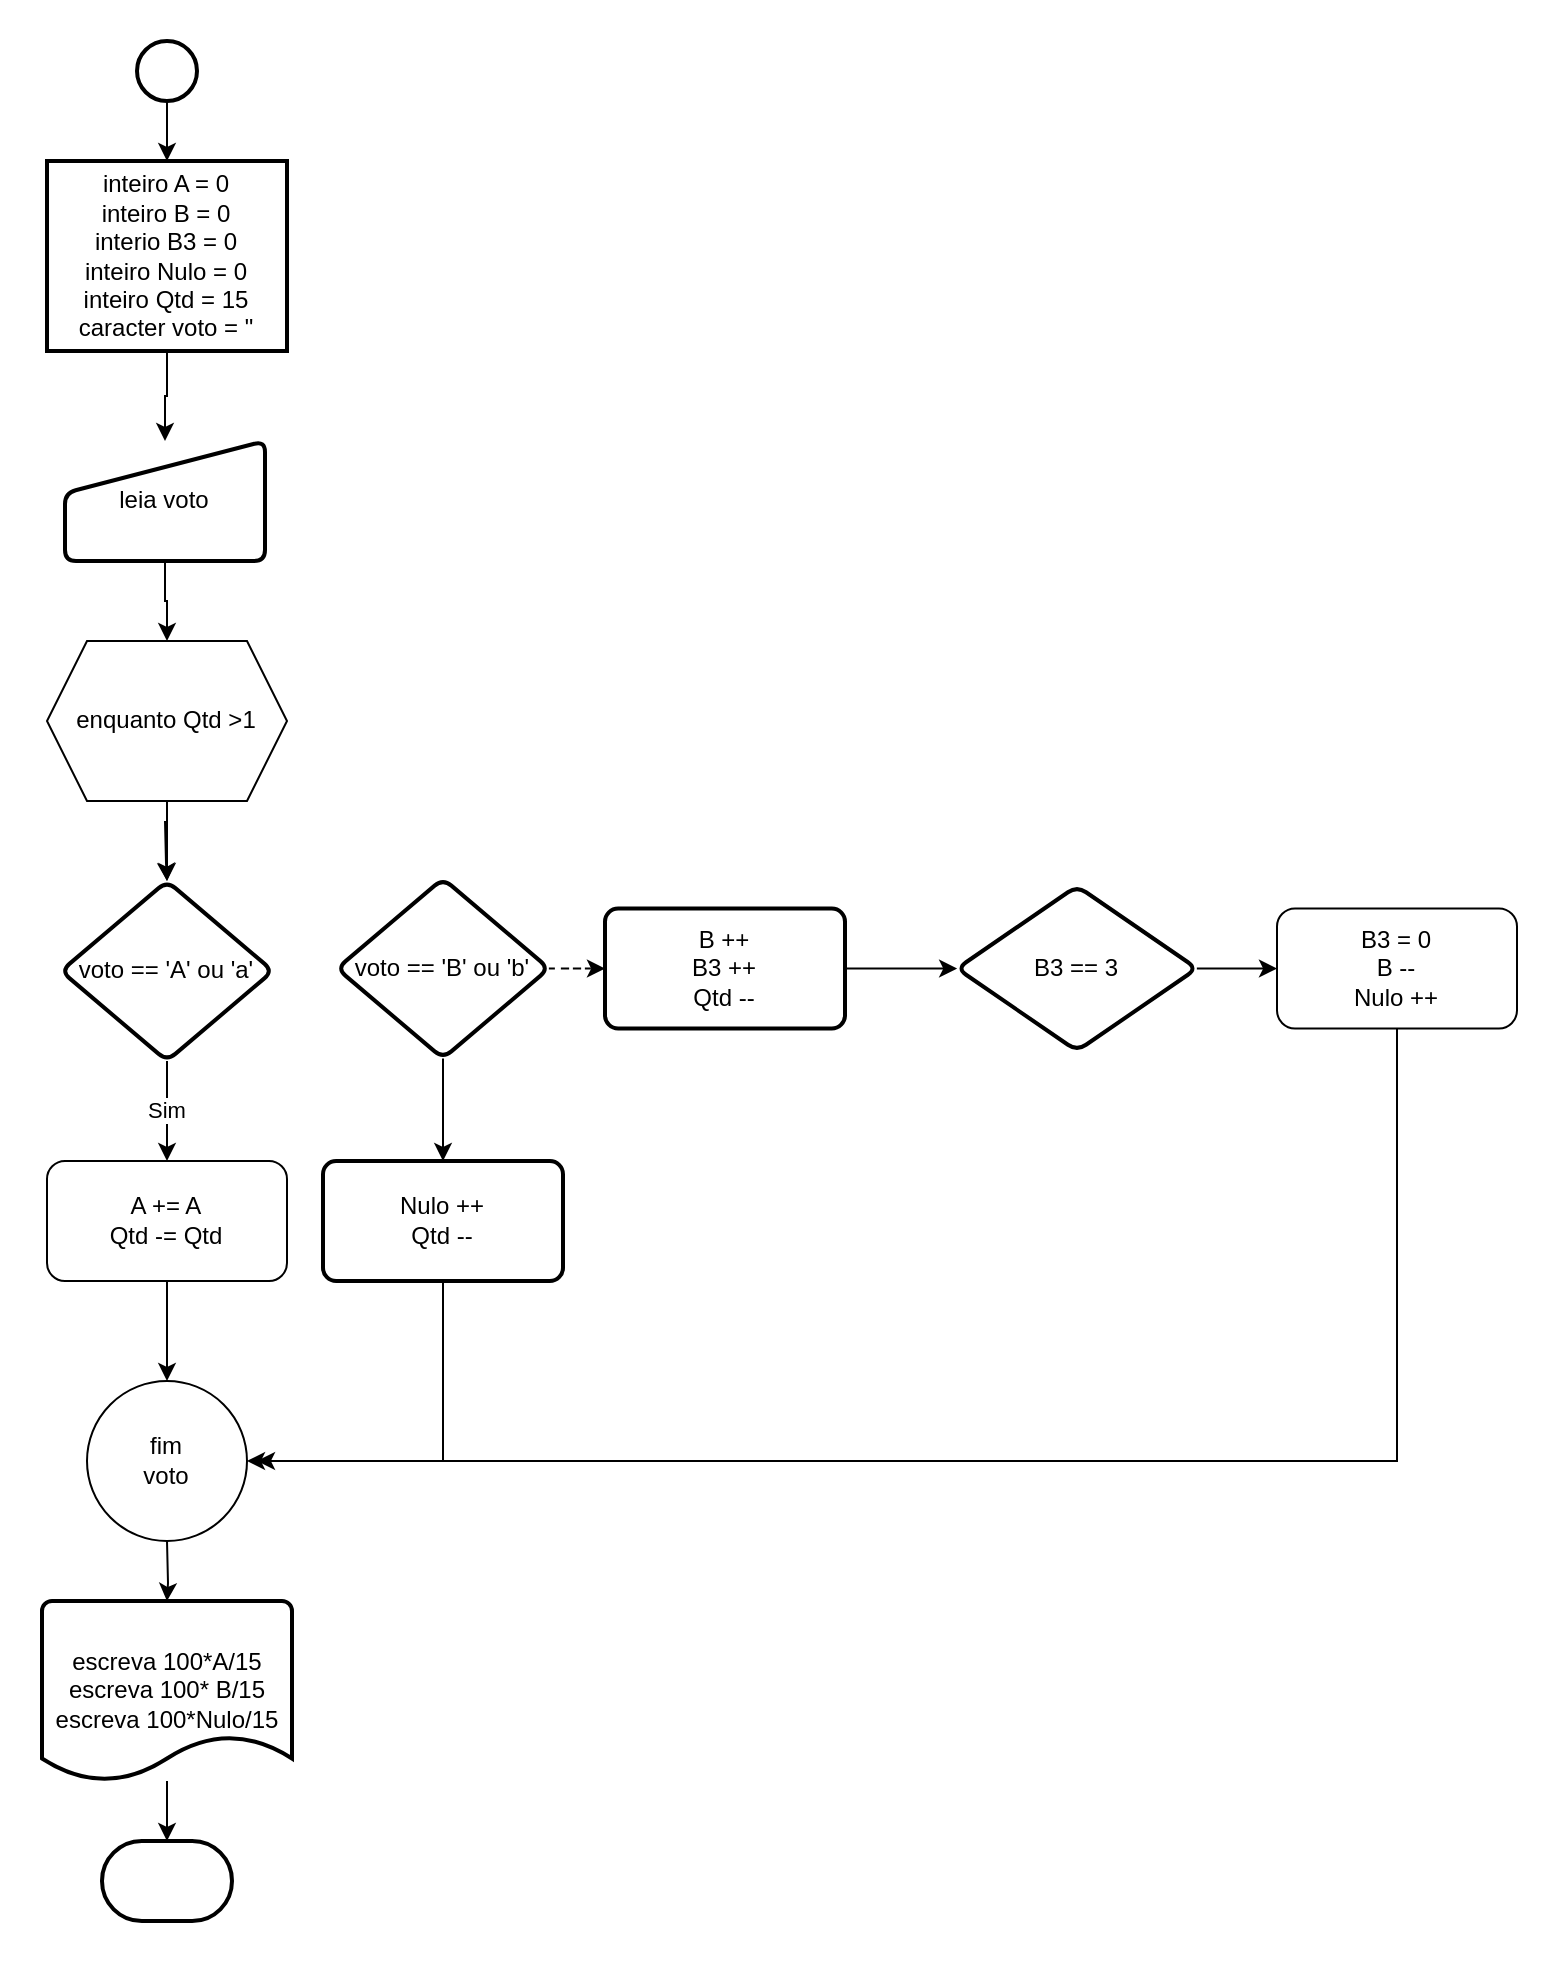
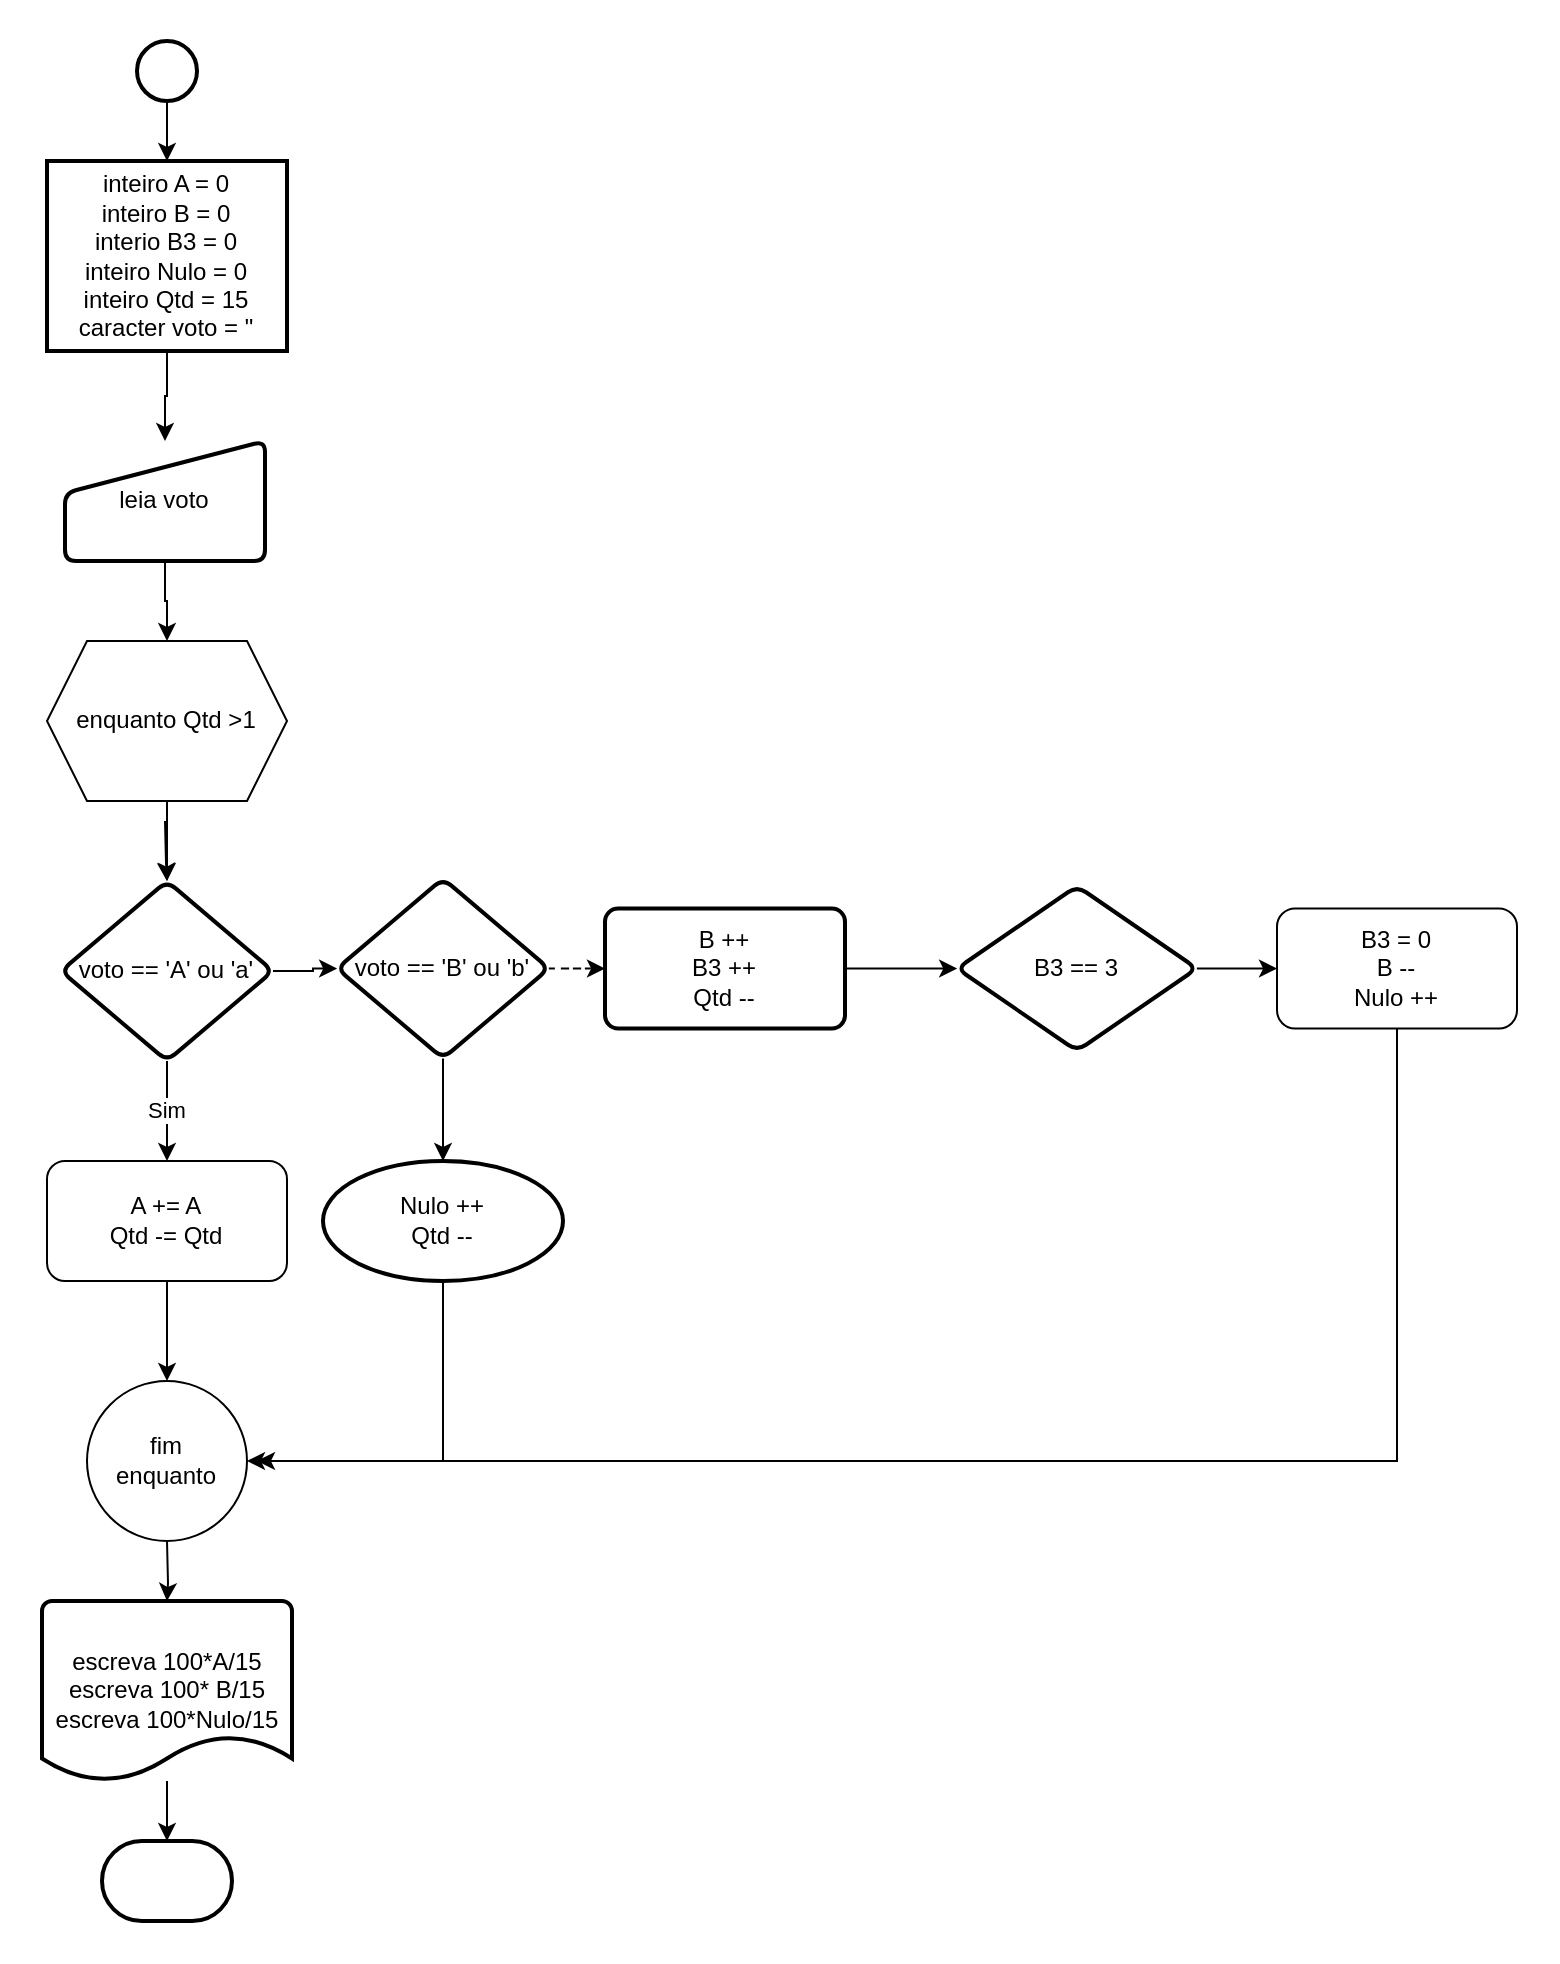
  <mxCell id="0" />
  <mxCell id="1" parent="0" />
  <mxCell id="2" value="" style="edgeStyle=orthogonalEdgeStyle;rounded=0;orthogonalLoop=1;jettySize=auto;html=1;" edge="1" parent="1" source="3" target="8"><mxGeometry relative="1" as="geometry" /></mxCell>
  <mxCell id="3" value="" style="strokeWidth=2;html=1;shape=mxgraph.flowchart.start_2;whiteSpace=wrap;" vertex="1" parent="1"><mxGeometry x="68" y="20" width="30" height="30" as="geometry" /></mxCell>
  <mxCell id="4" value="" style="strokeWidth=2;html=1;shape=mxgraph.flowchart.terminator;whiteSpace=wrap;" vertex="1" parent="1"><mxGeometry x="50.5" y="920" width="65" height="40" as="geometry" /></mxCell>
  <mxCell id="5" value="escreva 100*A/15&lt;br&gt;escreva 100* B/15&lt;br&gt;escreva 100*Nulo/15" style="strokeWidth=2;html=1;shape=mxgraph.flowchart.document2;whiteSpace=wrap;size=0.25;" vertex="1" parent="1"><mxGeometry x="20.5" y="800" width="125" height="90" as="geometry" /></mxCell>
  <mxCell id="6" style="edgeStyle=orthogonalEdgeStyle;rounded=0;orthogonalLoop=1;jettySize=auto;html=1;entryX=0.5;entryY=0;entryDx=0;entryDy=0;entryPerimeter=0;" edge="1" parent="1" source="5" target="4"><mxGeometry relative="1" as="geometry" /></mxCell>
  <mxCell id="7" value="" style="edgeStyle=orthogonalEdgeStyle;rounded=0;orthogonalLoop=1;jettySize=auto;html=1;" edge="1" parent="1" source="8" target="10"><mxGeometry relative="1" as="geometry" /></mxCell>
  <mxCell id="8" value="inteiro A = 0&lt;br&gt;inteiro B = 0&lt;br&gt;interio B3 = 0&lt;br&gt;inteiro Nulo = 0&lt;br&gt;inteiro Qtd = 15&lt;br&gt;caracter voto = &quot;" style="whiteSpace=wrap;html=1;strokeWidth=2;" vertex="1" parent="1"><mxGeometry x="23" y="80" width="120" height="95" as="geometry" /></mxCell>
  <mxCell id="9" value="" style="edgeStyle=orthogonalEdgeStyle;rounded=0;orthogonalLoop=1;jettySize=auto;html=1;" edge="1" parent="1" source="10" target="27"><mxGeometry relative="1" as="geometry" /></mxCell>
  <mxCell id="10" value="leia voto" style="html=1;strokeWidth=2;shape=manualInput;whiteSpace=wrap;rounded=1;size=26;arcSize=11;" vertex="1" parent="1"><mxGeometry x="32" y="220" width="100" height="60" as="geometry" /></mxCell>
  <mxCell id="11" value="Sim" style="edgeStyle=orthogonalEdgeStyle;rounded=0;orthogonalLoop=1;jettySize=auto;html=1;" edge="1" parent="1" source="13" target="19"><mxGeometry relative="1" as="geometry" /></mxCell>
+ <mxCell id="12" value="" style="edgeStyle=orthogonalEdgeStyle;rounded=0;orthogonalLoop=1;jettySize=auto;html=1;" edge="1" parent="1" source="13" target="25"><mxGeometry relative="1" as="geometry" /></mxCell>
  <mxCell id="13" value="voto == 'A' ou 'a'" style="rhombus;whiteSpace=wrap;html=1;strokeWidth=2;rounded=1;arcSize=11;" vertex="1" parent="1"><mxGeometry x="30" y="440" width="106" height="90" as="geometry" /></mxCell>
  <mxCell id="14" value="" style="edgeStyle=orthogonalEdgeStyle;rounded=0;orthogonalLoop=1;jettySize=auto;html=1;" edge="1" parent="1" source="15" target="17"><mxGeometry relative="1" as="geometry" /></mxCell>
  <mxCell id="15" value="B ++&lt;br&gt;B3 ++&lt;br&gt;Qtd --" style="whiteSpace=wrap;html=1;strokeWidth=2;rounded=1;arcSize=11;" vertex="1" parent="1"><mxGeometry x="302" y="453.75" width="120" height="60" as="geometry" /></mxCell>
  <mxCell id="16" value="" style="edgeStyle=orthogonalEdgeStyle;rounded=0;orthogonalLoop=1;jettySize=auto;html=1;" edge="1" parent="1" source="17"><mxGeometry relative="1" as="geometry"><mxPoint x="638" y="483.8" as="targetPoint" /></mxGeometry></mxCell>
  <mxCell id="17" value="B3 == 3" style="rhombus;whiteSpace=wrap;html=1;strokeWidth=2;rounded=1;arcSize=11;" vertex="1" parent="1"><mxGeometry x="478" y="442.5" width="120" height="82.5" as="geometry" /></mxCell>
  <mxCell id="18" style="edgeStyle=orthogonalEdgeStyle;rounded=0;orthogonalLoop=1;jettySize=auto;html=1;exitX=0.5;exitY=1;exitDx=0;exitDy=0;" edge="1" parent="1" source="19"><mxGeometry relative="1" as="geometry"><mxPoint x="83" y="690" as="targetPoint" /></mxGeometry></mxCell>
  <mxCell id="19" value="A += A&lt;br&gt;Qtd -= Qtd" style="rounded=1;whiteSpace=wrap;html=1;" vertex="1" parent="1"><mxGeometry x="23" y="580" width="120" height="60" as="geometry" /></mxCell>
  <mxCell id="20" value="" style="edgeStyle=orthogonalEdgeStyle;rounded=0;orthogonalLoop=1;jettySize=auto;html=1;" edge="1" parent="1" target="13"><mxGeometry relative="1" as="geometry"><mxPoint x="82" y="410" as="sourcePoint" /></mxGeometry></mxCell>
  <mxCell id="21" value="" style="edgeStyle=orthogonalEdgeStyle;rounded=0;orthogonalLoop=1;jettySize=auto;html=1;" edge="1" parent="1" source="22"><mxGeometry relative="1" as="geometry"><mxPoint x="123" y="730" as="targetPoint" /><Array as="points"><mxPoint x="698" y="730" /></Array></mxGeometry></mxCell>
  <mxCell id="22" value="B3 = 0&lt;br&gt;B --&lt;br&gt;Nulo ++" style="rounded=1;whiteSpace=wrap;html=1;" vertex="1" parent="1"><mxGeometry x="638" y="453.75" width="120" height="60" as="geometry" /></mxCell>
  <mxCell id="23" value="" style="edgeStyle=orthogonalEdgeStyle;rounded=0;orthogonalLoop=1;jettySize=auto;html=1;dashed=1;" edge="1" parent="1" source="25" target="15"><mxGeometry relative="1" as="geometry" /></mxCell>
  <mxCell id="24" value="" style="edgeStyle=orthogonalEdgeStyle;rounded=0;orthogonalLoop=1;jettySize=auto;html=1;" edge="1" parent="1" source="25" target="29"><mxGeometry relative="1" as="geometry" /></mxCell>
  <mxCell id="25" value="voto == 'B' ou 'b'" style="rhombus;whiteSpace=wrap;html=1;strokeWidth=2;rounded=1;arcSize=11;" vertex="1" parent="1"><mxGeometry x="168" y="438.75" width="106" height="90" as="geometry" /></mxCell>
  <mxCell id="26" value="" style="edgeStyle=orthogonalEdgeStyle;rounded=0;orthogonalLoop=1;jettySize=auto;html=1;" edge="1" parent="1" source="27" target="13"><mxGeometry relative="1" as="geometry" /></mxCell>
  <mxCell id="27" value="enquanto Qtd &amp;gt;1" style="shape=hexagon;perimeter=hexagonPerimeter2;whiteSpace=wrap;html=1;fixedSize=1;" vertex="1" parent="1"><mxGeometry x="23" y="320" width="120" height="80" as="geometry" /></mxCell>
  <mxCell id="28" style="edgeStyle=orthogonalEdgeStyle;rounded=0;orthogonalLoop=1;jettySize=auto;html=1;exitX=0.5;exitY=1;exitDx=0;exitDy=0;" edge="1" parent="1" source="29"><mxGeometry relative="1" as="geometry"><mxPoint x="128" y="730" as="targetPoint" /><Array as="points"><mxPoint x="221" y="730" /></Array></mxGeometry></mxCell>
- <mxCell id="29" value="Nulo ++&lt;br&gt;Qtd --" style="whiteSpace=wrap;html=1;strokeWidth=2;rounded=1;arcSize=11;" vertex="1" parent="1"><mxGeometry x="161" y="580" width="120" height="60" as="geometry" /></mxCell>
+ <mxCell id="29" value="Nulo ++&lt;br&gt;Qtd --" style="ellipse;whiteSpace=wrap;html=1;strokeWidth=2;arcSize=11;" vertex="1" parent="1"><mxGeometry x="161" y="580" width="120" height="60" as="geometry" /></mxCell>
  <mxCell id="30" value="" style="edgeStyle=orthogonalEdgeStyle;rounded=0;orthogonalLoop=1;jettySize=auto;html=1;" edge="1" parent="1" target="5"><mxGeometry relative="1" as="geometry"><mxPoint x="83" y="770" as="sourcePoint" /></mxGeometry></mxCell>
- <mxCell id="31" value="fim &lt;br&gt;voto" style="ellipse;whiteSpace=wrap;html=1;aspect=fixed;" vertex="1" parent="1"><mxGeometry x="43" y="690" width="80" height="80" as="geometry" /></mxCell>
+ <mxCell id="31" value="fim &lt;br&gt;enquanto" style="ellipse;whiteSpace=wrap;html=1;aspect=fixed;" vertex="1" parent="1"><mxGeometry x="43" y="690" width="80" height="80" as="geometry" /></mxCell>
